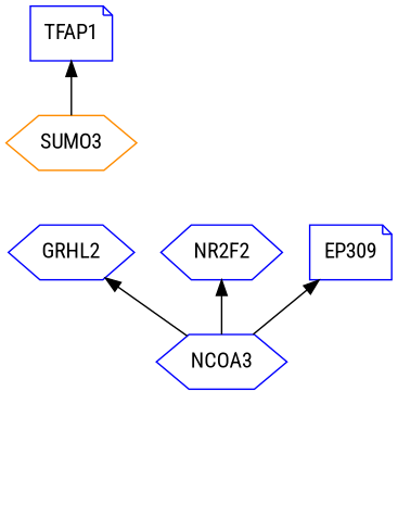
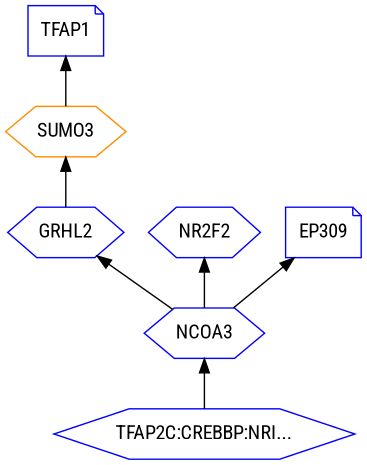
  digraph {
    fontname="Roboto Condensed"
    node [color=blue fontname="Roboto Condensed" shape=hexagon]
    edge [dir=back fontname="Roboto Condensed"]
    n1 [label=TFAP1 shape=note]
    SUMO3 [color=darkorange]
    GRHL2
    NCOA3
+   "TFAP2C:CREBBP:NRI..."
    NR2F2
    n7 [label=EP309 shape=note]
    n1 -> SUMO3
+   SUMO3 -> GRHL2
    GRHL2 -> NCOA3
+   NCOA3 -> "TFAP2C:CREBBP:NRI..."
    NR2F2 -> NCOA3
    n7 -> NCOA3
  }
